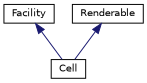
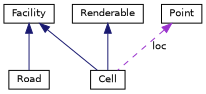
  digraph {
    node [color=black fillcolor=white fontname=Helvetica fontsize=10 shape=record style=filled]
    edge [color=midnightblue dir=back fontname=Helvetica fontsize=10 labelfontname=Helvetica labelfontsize=10 style=solid]
+   n1 [height=0.2 label=Road width=0.4]
    n2 [height=0.2 label=Facility width=0.4]
    n3 [height=0.2 label=Cell width=0.4]
    n4 [height=0.2 label=Renderable width=0.4]
+   n5 [height=0.2 label=Point width=0.4]
+   n2 -> n1
    n2 -> n3
    n4 -> n3
+   n5 -> n3 [color=darkorchid3 label=" loc" style=dashed]
  }
